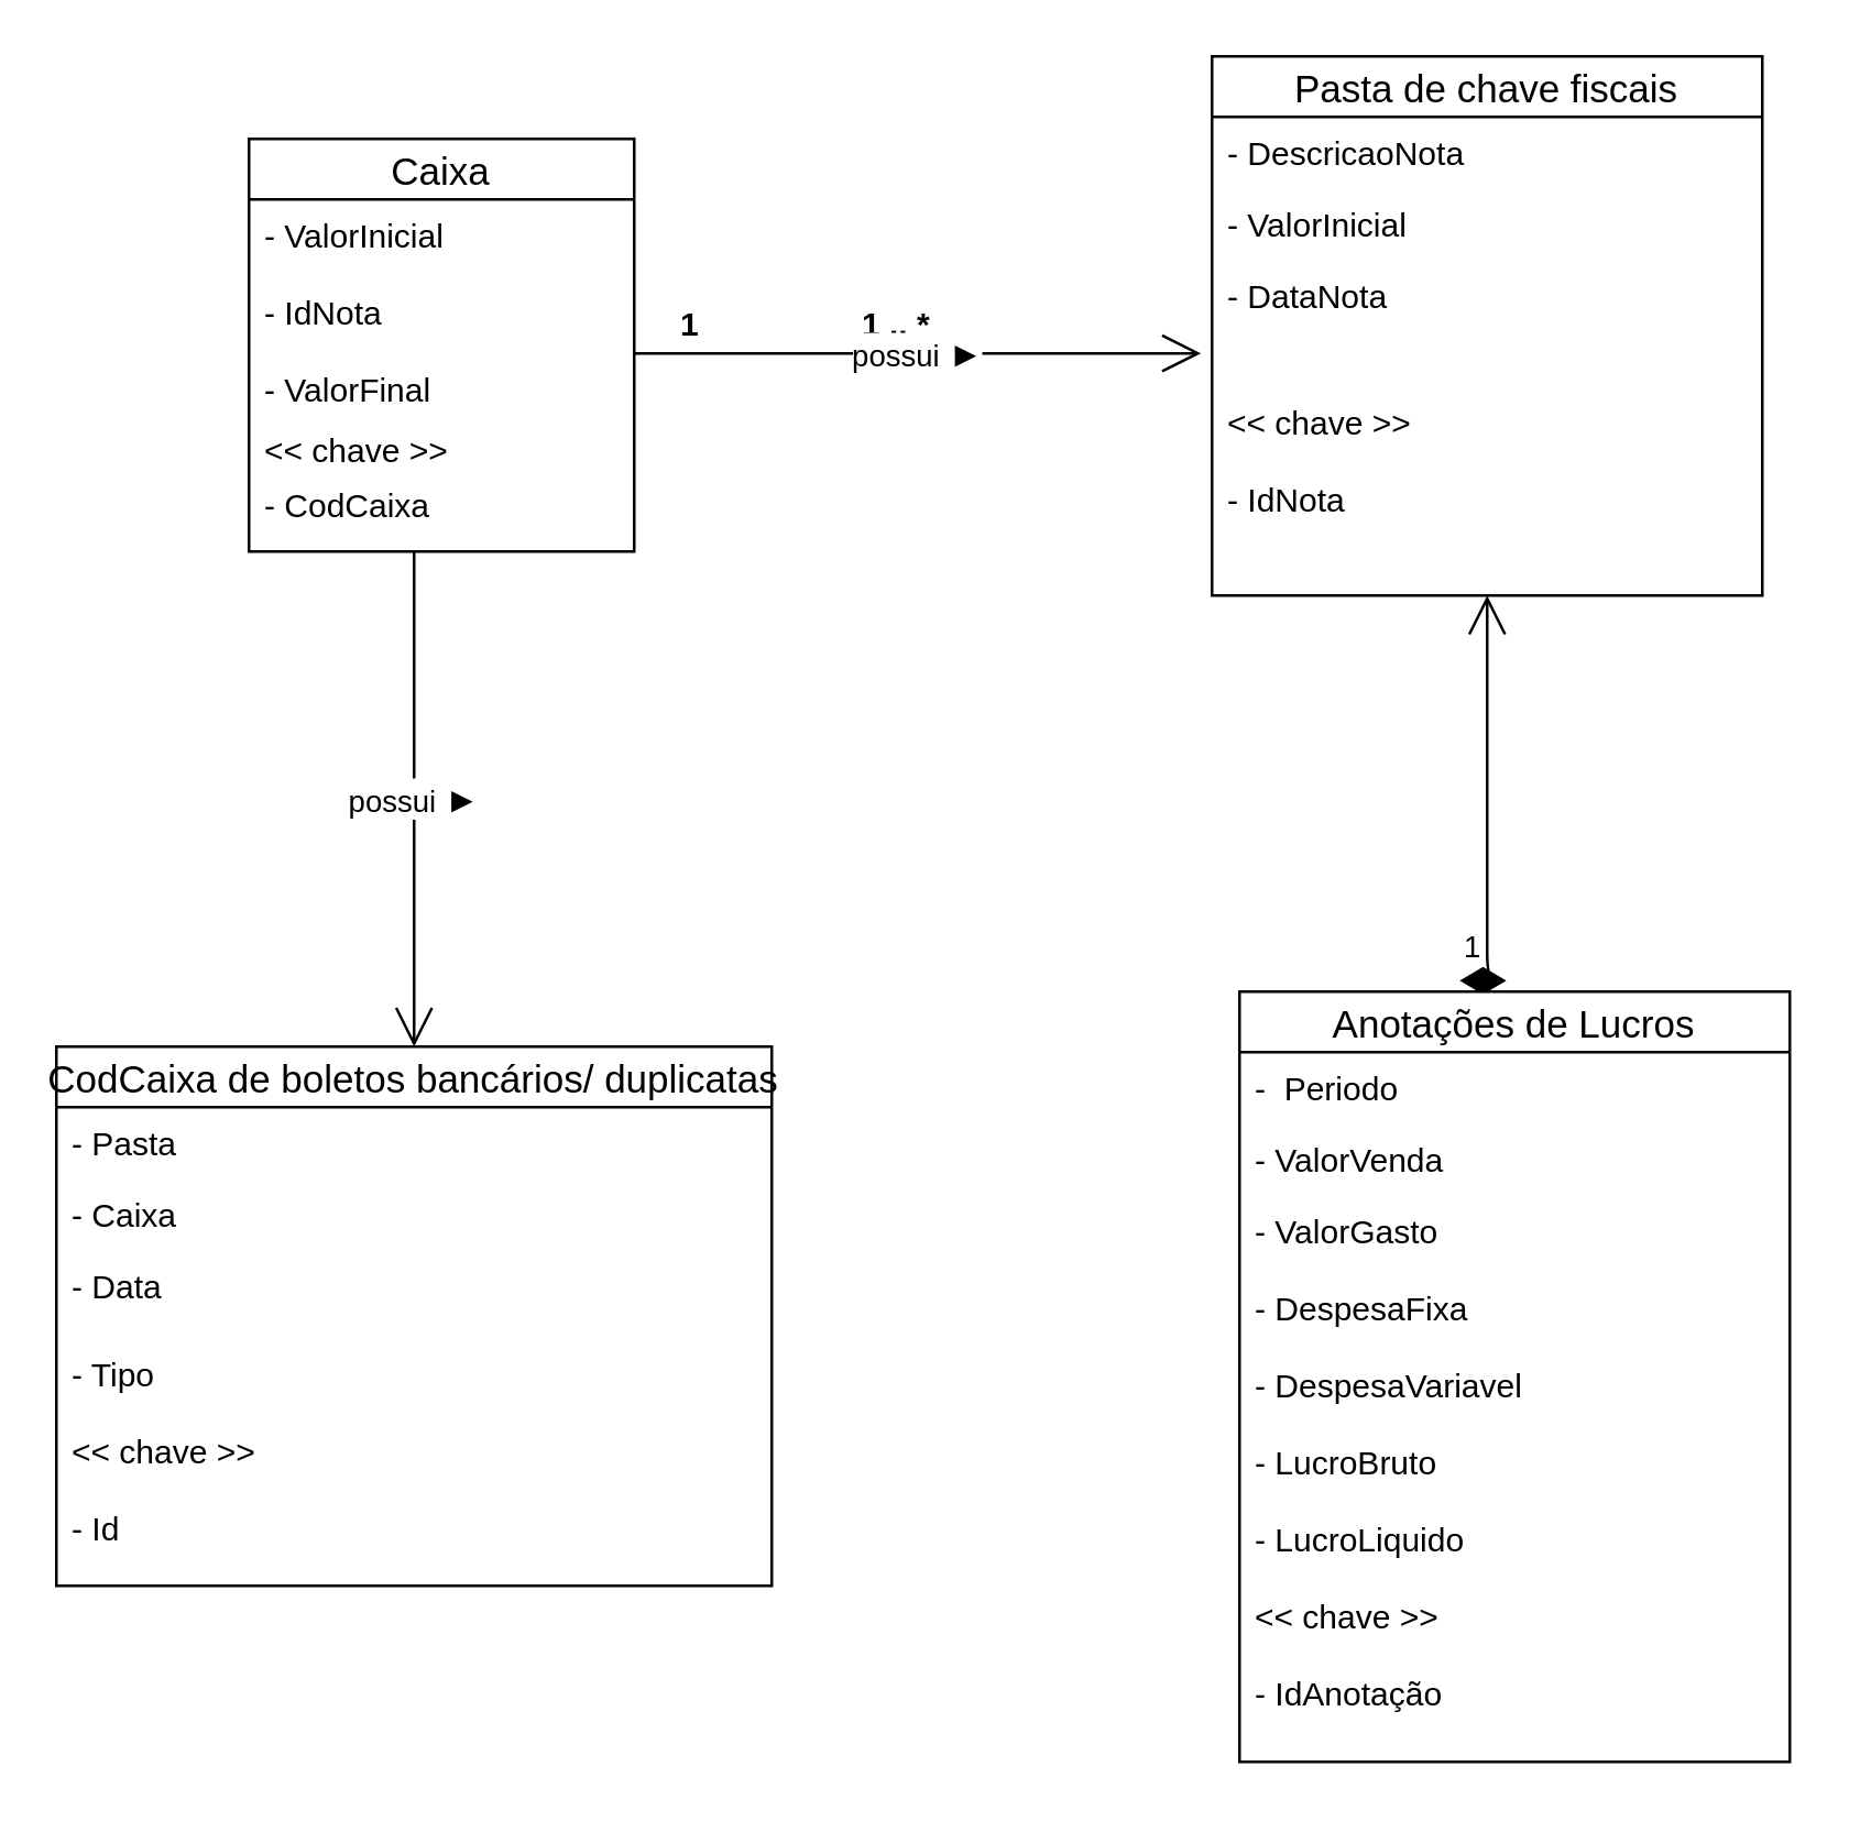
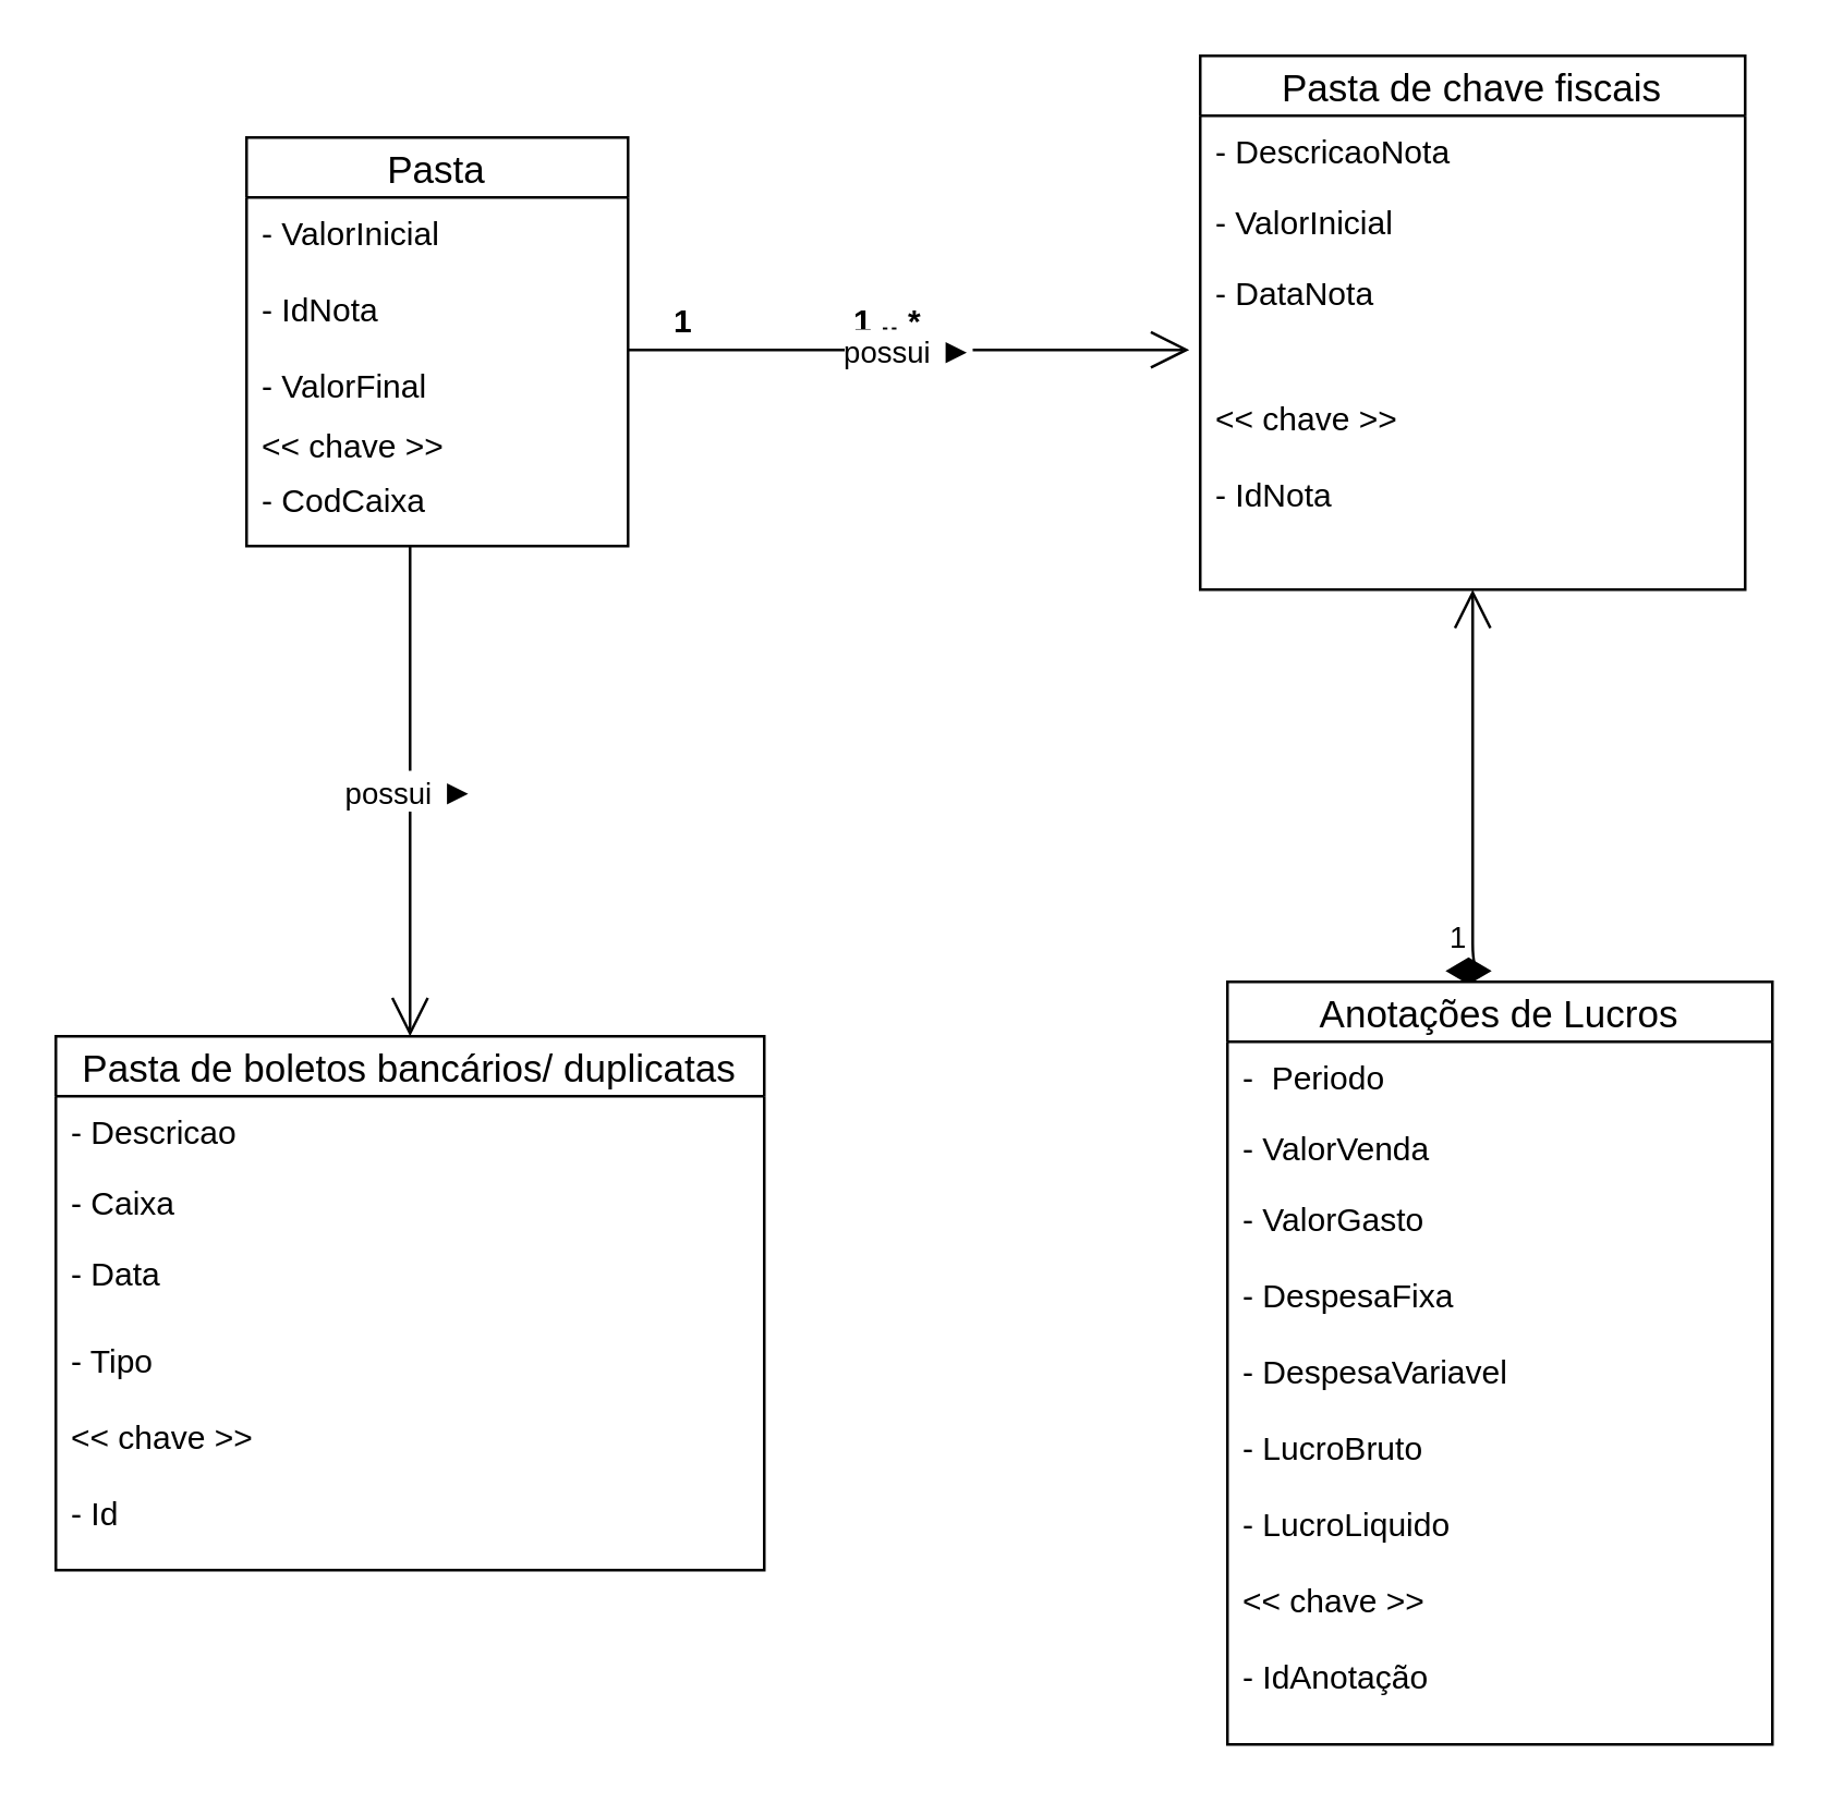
  <mxCell id="0" />
  <mxCell id="1" parent="0" />
  <mxCell id="2" value="Pasta de chave fiscais" style="swimlane;fontStyle=0;childLayout=stackLayout;horizontal=1;startSize=22;horizontalStack=0;resizeParent=1;resizeParentMax=0;resizeLast=0;collapsible=1;marginBottom=0;align=center;fontSize=14;" parent="1" vertex="1"><mxGeometry x="440" y="20" width="200" height="196" as="geometry" /></mxCell>
  <mxCell id="3" value="- DescricaoNota" style="text;strokeColor=none;fillColor=none;spacingLeft=4;spacingRight=4;overflow=hidden;rotatable=0;points=[[0,0.5],[1,0.5]];portConstraint=eastwest;fontSize=12;" parent="2" vertex="1"><mxGeometry y="22" width="200" height="26" as="geometry" /></mxCell>
  <mxCell id="4" value="- ValorInicial" style="text;strokeColor=none;fillColor=none;spacingLeft=4;spacingRight=4;overflow=hidden;rotatable=0;points=[[0,0.5],[1,0.5]];portConstraint=eastwest;fontSize=12;" parent="2" vertex="1"><mxGeometry y="48" width="200" height="26" as="geometry" /></mxCell>
  <mxCell id="5" value="- DataNota" style="text;strokeColor=none;fillColor=none;spacingLeft=4;spacingRight=4;overflow=hidden;rotatable=0;points=[[0,0.5],[1,0.5]];portConstraint=eastwest;fontSize=12;" parent="2" vertex="1"><mxGeometry y="74" width="200" height="32" as="geometry" /></mxCell>
  <mxCell id="6" value="&#10;&lt;&lt; chave &gt;&gt;&#10;&#10;- IdNota" style="text;strokeColor=none;fillColor=none;spacingLeft=4;spacingRight=4;overflow=hidden;rotatable=0;points=[[0,0.5],[1,0.5]];portConstraint=eastwest;fontSize=12;" parent="2" vertex="1"><mxGeometry y="106" width="200" height="90" as="geometry" /></mxCell>
  <mxCell id="7" value="1" style="endArrow=open;html=1;endSize=12;startArrow=diamondThin;startSize=14;startFill=1;edgeStyle=orthogonalEdgeStyle;align=left;verticalAlign=bottom;" parent="1" edge="1"><mxGeometry x="-1" y="3" relative="1" as="geometry"><mxPoint x="530" y="356" as="sourcePoint" /><mxPoint x="540" y="216" as="targetPoint" /><Array as="points"><mxPoint x="540" y="356" /></Array></mxGeometry></mxCell>
  <mxCell id="8" value="&lt;&lt; chave &gt;&gt;" style="text;strokeColor=none;fillColor=none;spacingLeft=4;spacingRight=4;overflow=hidden;rotatable=0;points=[[0,0.5],[1,0.5]];portConstraint=eastwest;fontSize=12;" parent="1" vertex="1"><mxGeometry x="90" y="150" width="140" height="26" as="geometry" /></mxCell>
- <mxCell id="9" value="Caixa" style="swimlane;fontStyle=0;childLayout=stackLayout;horizontal=1;startSize=22;horizontalStack=0;resizeParent=1;resizeParentMax=0;resizeLast=0;collapsible=1;marginBottom=0;align=center;fontSize=14;" parent="1" vertex="1"><mxGeometry x="90" y="50" width="140" height="150" as="geometry" /></mxCell>
+ <mxCell id="9" value="Pasta" style="swimlane;fontStyle=0;childLayout=stackLayout;horizontal=1;startSize=22;horizontalStack=0;resizeParent=1;resizeParentMax=0;resizeLast=0;collapsible=1;marginBottom=0;align=center;fontSize=14;" parent="1" vertex="1"><mxGeometry x="90" y="50" width="140" height="150" as="geometry" /></mxCell>
  <mxCell id="10" value="- ValorInicial&#10;&#10;- IdNota&#10;&#10;- ValorFinal&#10;" style="text;strokeColor=none;fillColor=none;spacingLeft=4;spacingRight=4;overflow=hidden;rotatable=0;points=[[0,0.5],[1,0.5]];portConstraint=eastwest;fontSize=12;" parent="9" vertex="1"><mxGeometry y="22" width="140" height="98" as="geometry" /></mxCell>
  <mxCell id="11" value="- CodCaixa" style="text;strokeColor=none;fillColor=none;spacingLeft=4;spacingRight=4;overflow=hidden;rotatable=0;points=[[0,0.5],[1,0.5]];portConstraint=eastwest;fontSize=12;" parent="9" vertex="1"><mxGeometry y="120" width="140" height="30" as="geometry" /></mxCell>
  <mxCell id="12" value="&lt;b&gt;1&lt;/b&gt;" style="text;html=1;align=center;verticalAlign=middle;resizable=0;points=[];autosize=1;" parent="1" vertex="1"><mxGeometry x="240" y="108" width="20" height="20" as="geometry" /></mxCell>
  <mxCell id="13" value="&lt;b&gt;1 .. *&lt;/b&gt;" style="text;html=1;align=center;verticalAlign=middle;resizable=0;points=[];autosize=1;" parent="1" vertex="1"><mxGeometry x="305" y="108" width="40" height="20" as="geometry" /></mxCell>
  <mxCell id="14" value="possui&amp;nbsp;&lt;span style=&quot;font-family: &amp;#34;roboto&amp;#34; , &amp;#34;arial&amp;#34; , sans-serif ; font-size: 13px ; text-align: left&quot;&gt;►&lt;/span&gt;" style="endArrow=open;endFill=1;endSize=12;html=1;entryX=-0.02;entryY=0.022;entryDx=0;entryDy=0;entryPerimeter=0;" parent="1" target="6" edge="1"><mxGeometry width="160" relative="1" as="geometry"><mxPoint x="230" y="128" as="sourcePoint" /><mxPoint x="390" y="128" as="targetPoint" /></mxGeometry></mxCell>
  <mxCell id="15" value="Anotações de Lucros" style="swimlane;fontStyle=0;childLayout=stackLayout;horizontal=1;startSize=22;horizontalStack=0;resizeParent=1;resizeParentMax=0;resizeLast=0;collapsible=1;marginBottom=0;align=center;fontSize=14;" parent="1" vertex="1"><mxGeometry x="450" y="360" width="200" height="280" as="geometry" /></mxCell>
  <mxCell id="16" value="-  Periodo" style="text;strokeColor=none;fillColor=none;spacingLeft=4;spacingRight=4;overflow=hidden;rotatable=0;points=[[0,0.5],[1,0.5]];portConstraint=eastwest;fontSize=12;" parent="15" vertex="1"><mxGeometry y="22" width="200" height="26" as="geometry" /></mxCell>
  <mxCell id="17" value="- ValorVenda" style="text;strokeColor=none;fillColor=none;spacingLeft=4;spacingRight=4;overflow=hidden;rotatable=0;points=[[0,0.5],[1,0.5]];portConstraint=eastwest;fontSize=12;" parent="15" vertex="1"><mxGeometry y="48" width="200" height="26" as="geometry" /></mxCell>
  <mxCell id="18" value="- ValorGasto&#10;&#10;- DespesaFixa&#10;&#10;- DespesaVariavel&#10;&#10;- LucroBruto&#10;&#10;- LucroLiquido&#10;&#10;&lt;&lt; chave &gt;&gt;&#10;&#10;- IdAnotação" style="text;strokeColor=none;fillColor=none;spacingLeft=4;spacingRight=4;overflow=hidden;rotatable=0;points=[[0,0.5],[1,0.5]];portConstraint=eastwest;fontSize=12;" parent="15" vertex="1"><mxGeometry y="74" width="200" height="206" as="geometry" /></mxCell>
  <mxCell id="19" value="possui&amp;nbsp;&lt;span style=&quot;font-family: &amp;#34;roboto&amp;#34; , &amp;#34;arial&amp;#34; , sans-serif ; font-size: 13px ; text-align: left&quot;&gt;►&lt;/span&gt;" style="endArrow=open;endFill=1;endSize=12;html=1;" edge="1" parent="1"><mxGeometry width="160" relative="1" as="geometry"><mxPoint x="150" y="200" as="sourcePoint" /><mxPoint x="150" y="380" as="targetPoint" /></mxGeometry></mxCell>
- <mxCell id="20" value="CodCaixa de boletos bancários/ duplicatas" style="swimlane;fontStyle=0;childLayout=stackLayout;horizontal=1;startSize=22;horizontalStack=0;resizeParent=1;resizeParentMax=0;resizeLast=0;collapsible=1;marginBottom=0;align=center;fontSize=14;" vertex="1" parent="1"><mxGeometry x="20" y="380" width="260" height="196" as="geometry" /></mxCell>
- <mxCell id="21" value="- Pasta" style="text;strokeColor=none;fillColor=none;spacingLeft=4;spacingRight=4;overflow=hidden;rotatable=0;points=[[0,0.5],[1,0.5]];portConstraint=eastwest;fontSize=12;" vertex="1" parent="20"><mxGeometry y="22" width="260" height="26" as="geometry" /></mxCell>
+ <mxCell id="20" value="Pasta de boletos bancários/ duplicatas" style="swimlane;fontStyle=0;childLayout=stackLayout;horizontal=1;startSize=22;horizontalStack=0;resizeParent=1;resizeParentMax=0;resizeLast=0;collapsible=1;marginBottom=0;align=center;fontSize=14;" vertex="1" parent="1"><mxGeometry x="20" y="380" width="260" height="196" as="geometry" /></mxCell>
+ <mxCell id="21" value="- Descricao" style="text;strokeColor=none;fillColor=none;spacingLeft=4;spacingRight=4;overflow=hidden;rotatable=0;points=[[0,0.5],[1,0.5]];portConstraint=eastwest;fontSize=12;" vertex="1" parent="20"><mxGeometry y="22" width="260" height="26" as="geometry" /></mxCell>
  <mxCell id="22" value="- Caixa" style="text;strokeColor=none;fillColor=none;spacingLeft=4;spacingRight=4;overflow=hidden;rotatable=0;points=[[0,0.5],[1,0.5]];portConstraint=eastwest;fontSize=12;" vertex="1" parent="20"><mxGeometry y="48" width="260" height="26" as="geometry" /></mxCell>
  <mxCell id="23" value="- Data" style="text;strokeColor=none;fillColor=none;spacingLeft=4;spacingRight=4;overflow=hidden;rotatable=0;points=[[0,0.5],[1,0.5]];portConstraint=eastwest;fontSize=12;" vertex="1" parent="20"><mxGeometry y="74" width="260" height="32" as="geometry" /></mxCell>
  <mxCell id="24" value="- Tipo&#10;&#10;&lt;&lt; chave &gt;&gt;&#10;&#10;- Id" style="text;strokeColor=none;fillColor=none;spacingLeft=4;spacingRight=4;overflow=hidden;rotatable=0;points=[[0,0.5],[1,0.5]];portConstraint=eastwest;fontSize=12;" vertex="1" parent="20"><mxGeometry y="106" width="260" height="90" as="geometry" /></mxCell>
